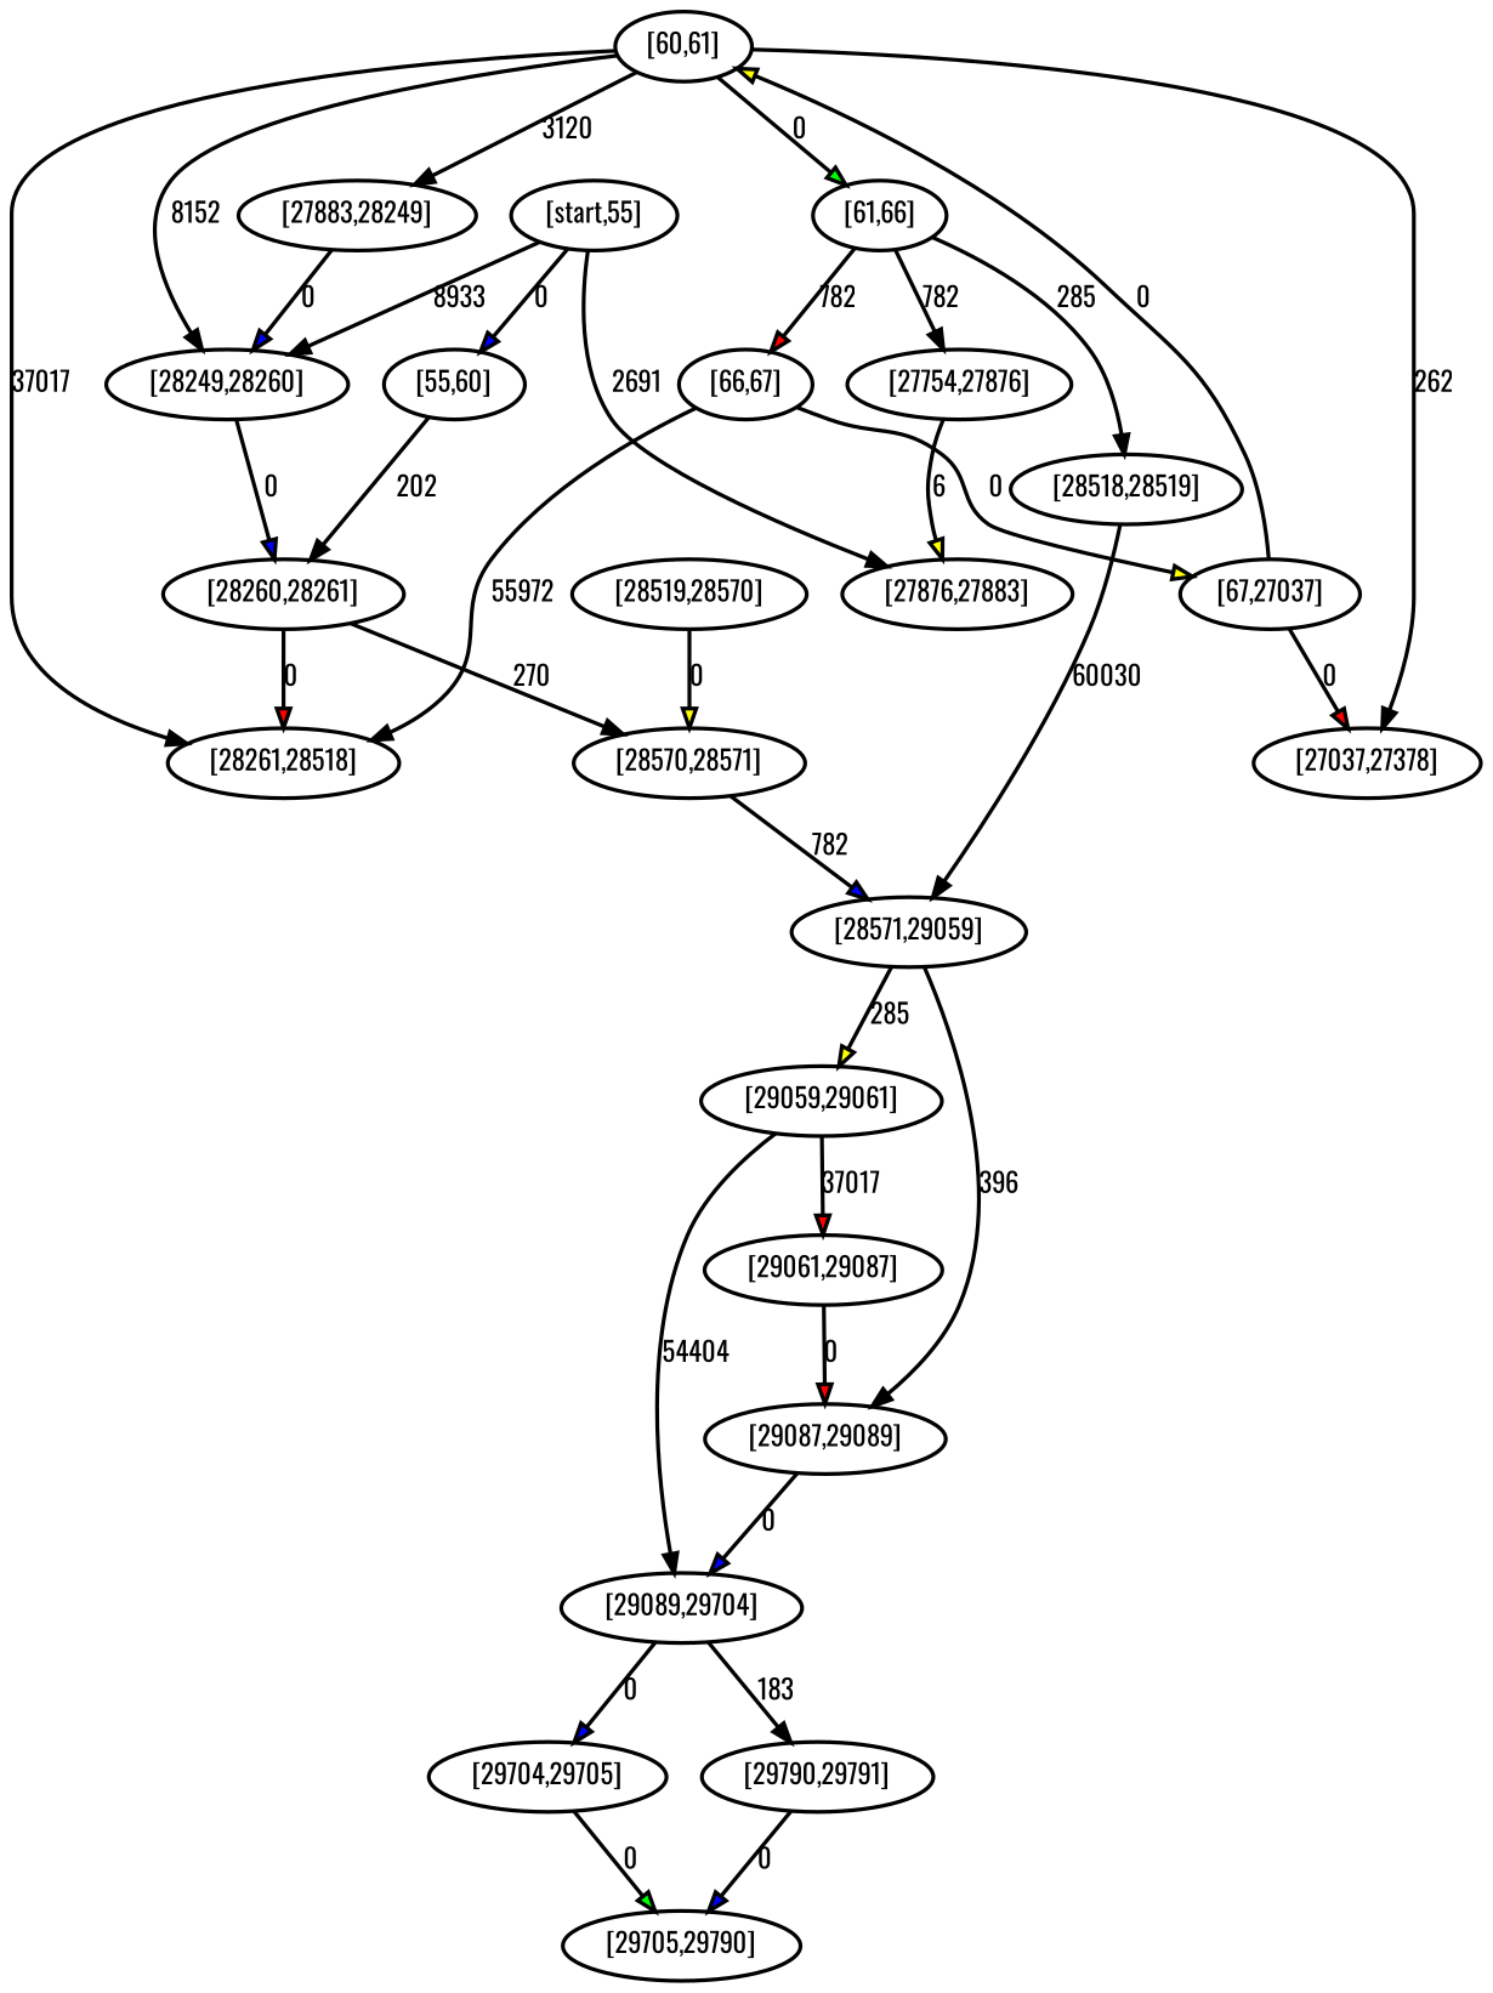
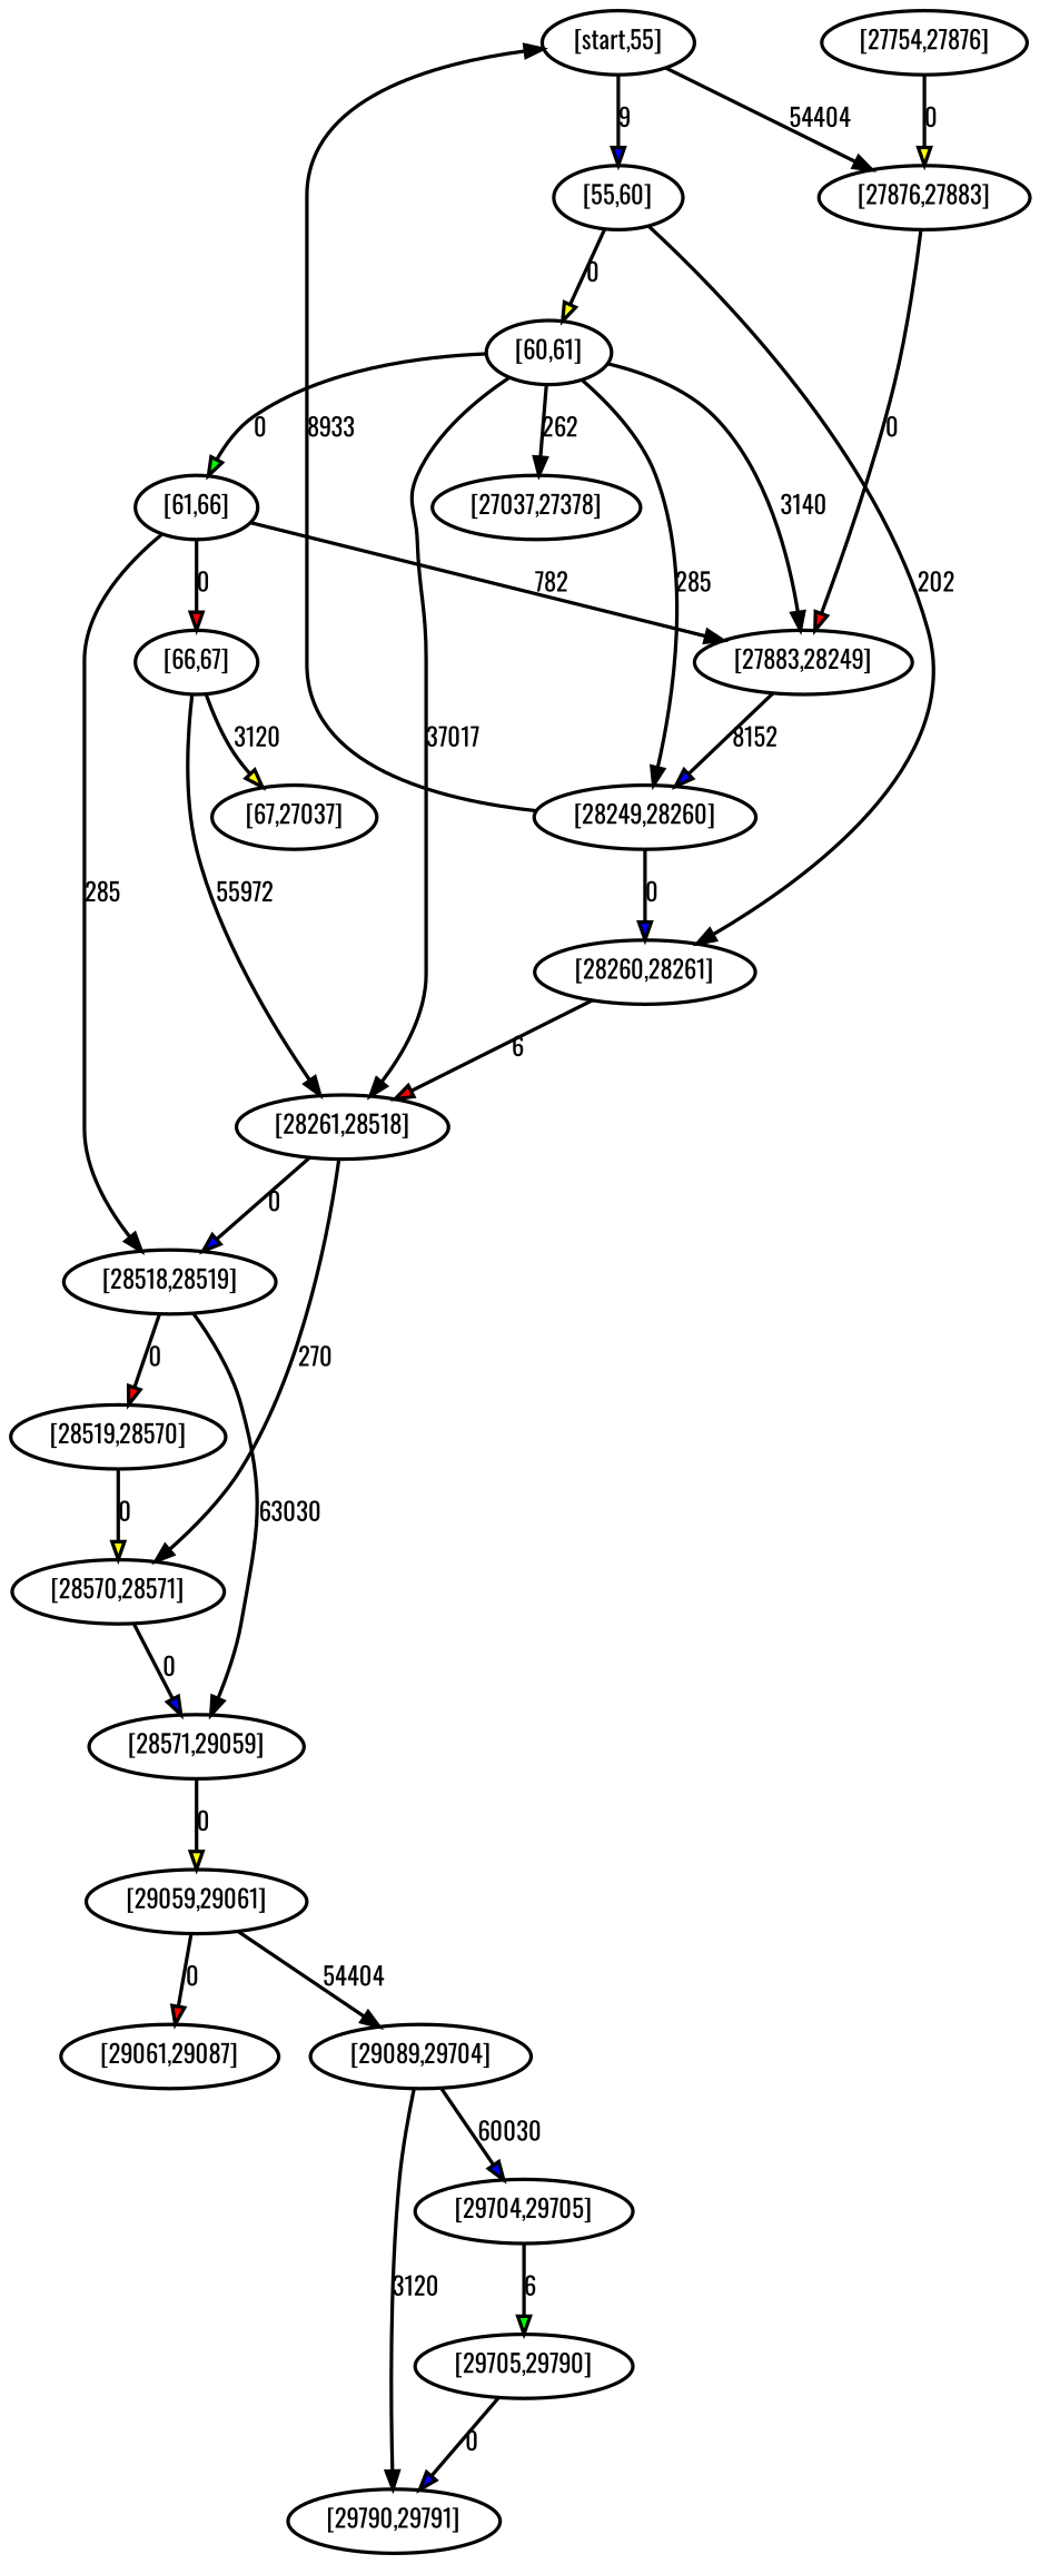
  digraph {
    fontname=Oswald
    rankdir=TB
    node [fontname=Oswald style=bold]
    edge [fillcolor=black fontname=Oswald style=bold]
    n1 [label="[start,55]"]
    n2 [label="[55,60]"]
    n3 [label="[27876,27883]"]
    n4 [label="[28249,28260]"]
    n5 [label="[60,61]"]
    n6 [label="[28260,28261]"]
    n7 [label="[27883,28249]"]
    n8 [label="[61,66]"]
    n9 [label="[27037,27378]"]
    n10 [label="[28261,28518]"]
    n11 [label="[66,67]"]
    n12 [label="[27754,27876]"]
    n13 [label="[28518,28519]"]
    n14 [label="[28570,28571]"]
    n15 [label="[67,27037]"]
    n16 [label="[28519,28570]"]
    n17 [label="[28571,29059]"]
    n18 [label="[29059,29061]"]
-   n19 [label="[29087,29089]"]
    n20 [label="[29061,29087]"]
    n21 [label="[29089,29704]"]
    n22 [label="[29704,29705]"]
    n23 [label="[29790,29791]"]
    n24 [label="[29705,29790]"]
-   n1 -> n2 [fillcolor=blue label=0]
-   n1 -> n3 [label=2691]
-   n1 -> n4 [label=8933]
-   n15 -> n5 [fillcolor=yellow label=0]
+   n1 -> n2 [fillcolor=blue label=9]
+   n1 -> n3 [label=54404]
+   n4 -> n1 [label=8933]
+   n2 -> n5 [fillcolor=yellow label=0]
    n2 -> n6 [label=202]
+   n3 -> n7 [fillcolor=red label=0]
    n4 -> n6 [fillcolor=blue label=0]
-   n5 -> n4 [label=8152]
-   n5 -> n7 [label=3120]
+   n5 -> n4 [label=285]
+   n5 -> n7 [label=3140]
    n5 -> n8 [fillcolor=green label=0]
    n5 -> n9 [label=262]
    n5 -> n10 [label=37017]
-   n6 -> n10 [fillcolor=red label=0]
-   n7 -> n4 [fillcolor=blue label=0]
-   n8 -> n11 [fillcolor=red label=782]
-   n8 -> n12 [label=782]
+   n6 -> n10 [fillcolor=red label=6]
+   n7 -> n4 [fillcolor=blue label=8152]
+   n8 -> n11 [fillcolor=red label=0]
+   n8 -> n7 [label=782]
    n8 -> n13 [label=285]
-   n6 -> n14 [label=270]
+   n10 -> n13 [fillcolor=blue label=0]
+   n10 -> n14 [label=270]
    n11 -> n10 [label=55972]
-   n11 -> n15 [fillcolor=yellow label=0]
-   n12 -> n3 [fillcolor=yellow label=6]
-   n13 -> n17 [label=60030]
-   n14 -> n17 [fillcolor=blue label=782]
-   n15 -> n9 [fillcolor=red label=0]
+   n11 -> n15 [fillcolor=yellow label=3120]
+   n12 -> n3 [fillcolor=yellow label=0]
+   n13 -> n16 [fillcolor=red label=0]
+   n13 -> n17 [label=63030]
+   n14 -> n17 [fillcolor=blue label=0]
    n16 -> n14 [fillcolor=yellow label=0]
-   n17 -> n18 [fillcolor=yellow label=285]
-   n17 -> n19 [label=396]
-   n18 -> n20 [fillcolor=red label=37017]
+   n17 -> n18 [fillcolor=yellow label=0]
+   n18 -> n20 [fillcolor=red label=0]
    n18 -> n21 [label=54404]
-   n19 -> n21 [fillcolor=blue label=0]
-   n20 -> n19 [fillcolor=red label=0]
-   n21 -> n22 [fillcolor=blue label=0]
-   n21 -> n23 [label=183]
-   n22 -> n24 [fillcolor=green label=0]
-   n23 -> n24 [fillcolor=blue label=0]
+   n21 -> n22 [fillcolor=blue label=60030]
+   n21 -> n23 [label=3120]
+   n22 -> n24 [fillcolor=green label=6]
+   n24 -> n23 [fillcolor=blue label=0]
  }
